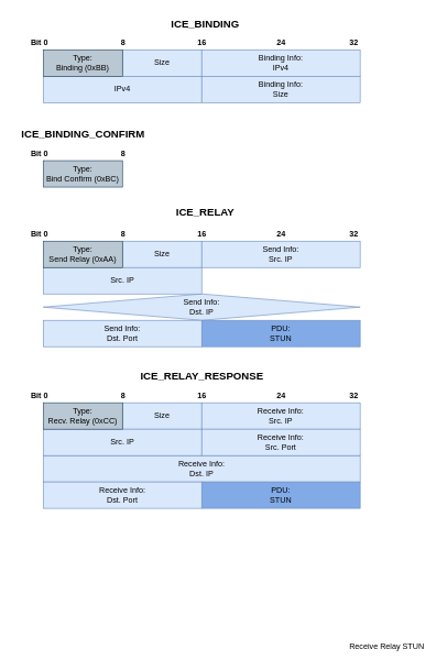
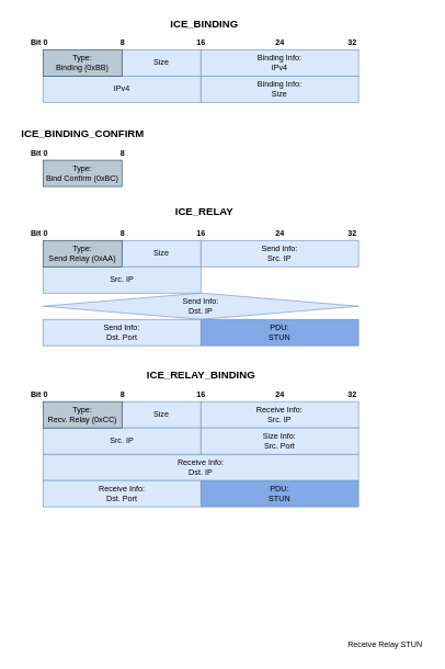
  <mxCell id="0" />
  <mxCell id="1" parent="0" />
  <mxCell id="2" value="Size" style="rounded=0;whiteSpace=wrap;html=1;fillColor=#dae8fc;strokeColor=#6c8ebf;" vertex="1" parent="1"><mxGeometry x="185" y="610" width="120" height="40" as="geometry" /></mxCell>
  <mxCell id="3" value="Size" style="rounded=0;whiteSpace=wrap;html=1;fillColor=#dae8fc;strokeColor=#6c8ebf;" vertex="1" parent="1"><mxGeometry x="185" y="365" width="120" height="40" as="geometry" /></mxCell>
  <mxCell id="4" value="Size" style="rounded=0;whiteSpace=wrap;html=1;fillColor=#dae8fc;strokeColor=#6c8ebf;" vertex="1" parent="1"><mxGeometry x="185" y="75" width="120" height="40" as="geometry" /></mxCell>
  <mxCell id="5" value="Binding Info:&lt;div&gt;&lt;/div&gt;&lt;div&gt;IPv4&lt;/div&gt;" style="rounded=0;whiteSpace=wrap;html=1;fillColor=#dae8fc;strokeColor=#6c8ebf;" parent="1" vertex="1"><mxGeometry x="305" y="75" width="240" height="40" as="geometry" /></mxCell>
  <mxCell id="6" value="Bit 0" style="text;html=1;align=center;verticalAlign=middle;resizable=0;points=[];autosize=1;strokeColor=none;fillColor=none;fontStyle=1" parent="1" vertex="1"><mxGeometry x="34" y="50" width="50" height="30" as="geometry" /></mxCell>
  <mxCell id="7" value="8" style="text;html=1;align=center;verticalAlign=middle;resizable=0;points=[];autosize=1;strokeColor=none;fillColor=none;fontStyle=1" parent="1" vertex="1"><mxGeometry x="171" y="50" width="30" height="30" as="geometry" /></mxCell>
  <mxCell id="8" value="32" style="text;html=1;align=center;verticalAlign=middle;resizable=0;points=[];autosize=1;strokeColor=none;fillColor=none;fontStyle=1" parent="1" vertex="1"><mxGeometry x="515" y="50" width="40" height="30" as="geometry" /></mxCell>
  <mxCell id="9" value="ICE_BINDING" style="text;html=1;align=center;verticalAlign=middle;resizable=0;points=[];autosize=1;strokeColor=none;fillColor=none;fontStyle=1;fontSize=16;" parent="1" vertex="1"><mxGeometry x="245" y="20" width="130" height="30" as="geometry" /></mxCell>
  <mxCell id="10" value="&lt;div&gt;Type:&lt;/div&gt;Bind Confirm (0xBC)" style="rounded=0;whiteSpace=wrap;html=1;fillColor=#bac8d3;strokeColor=#23445d;" parent="1" vertex="1"><mxGeometry x="65" y="243" width="120" height="40" as="geometry" /></mxCell>
  <mxCell id="11" value="Bit 0" style="text;html=1;align=center;verticalAlign=middle;resizable=0;points=[];autosize=1;strokeColor=none;fillColor=none;fontStyle=1" parent="1" vertex="1"><mxGeometry x="34" y="340" width="50" height="30" as="geometry" /></mxCell>
  <mxCell id="12" value="8" style="text;html=1;align=center;verticalAlign=middle;resizable=0;points=[];autosize=1;strokeColor=none;fillColor=none;fontStyle=1" parent="1" vertex="1"><mxGeometry x="171" y="340" width="30" height="30" as="geometry" /></mxCell>
  <mxCell id="13" value="ICE_RELAY" style="text;html=1;align=center;verticalAlign=middle;resizable=0;points=[];autosize=1;strokeColor=none;fillColor=none;fontStyle=1;fontSize=16;" parent="1" vertex="1"><mxGeometry x="255" y="305" width="110" height="30" as="geometry" /></mxCell>
  <mxCell id="14" value="&lt;div&gt;Send Info:&lt;/div&gt;&lt;div&gt;Src. IP&lt;/div&gt;" style="rounded=0;whiteSpace=wrap;html=1;fillColor=#dae8fc;strokeColor=#6c8ebf;" parent="1" vertex="1"><mxGeometry x="305" y="365" width="240" height="40" as="geometry" /></mxCell>
  <mxCell id="15" value="&lt;div&gt;Send Info:&lt;/div&gt;&lt;div&gt;Dst. IP&lt;/div&gt;" style="rhombus;whiteSpace=wrap;html=1;fillColor=#dae8fc;strokeColor=#6c8ebf;" parent="1" vertex="1"><mxGeometry x="65" y="445" width="480" height="40" as="geometry" /></mxCell>
  <mxCell id="16" value="16" style="text;html=1;align=center;verticalAlign=middle;resizable=0;points=[];autosize=1;strokeColor=none;fillColor=none;fontStyle=1" parent="1" vertex="1"><mxGeometry x="285" y="340" width="40" height="30" as="geometry" /></mxCell>
  <mxCell id="17" value="24" style="text;html=1;align=center;verticalAlign=middle;resizable=0;points=[];autosize=1;strokeColor=none;fillColor=none;fontStyle=1" parent="1" vertex="1"><mxGeometry x="405" y="340" width="40" height="30" as="geometry" /></mxCell>
  <mxCell id="18" value="PDU:&lt;div&gt;STUN&lt;/div&gt;" style="rounded=0;whiteSpace=wrap;html=1;fillColor=#81AAE6;strokeColor=#6c8ebf;gradientColor=none;" parent="1" vertex="1"><mxGeometry x="305" y="485" width="240" height="40" as="geometry" /></mxCell>
  <mxCell id="19" value="Receive Relay STUN" style="text;html=1;align=center;verticalAlign=middle;resizable=0;points=[];autosize=1;strokeColor=none;fillColor=none;" parent="1" vertex="1"><mxGeometry x="515" y="965" width="140" height="30" as="geometry" /></mxCell>
  <mxCell id="20" value="IPv4" style="rounded=0;whiteSpace=wrap;html=1;fillColor=#dae8fc;strokeColor=#6c8ebf;" parent="1" vertex="1"><mxGeometry x="65" y="115" width="240" height="40" as="geometry" /></mxCell>
  <mxCell id="21" value="&lt;div&gt;Binding Info:&lt;/div&gt;Size" style="rounded=0;whiteSpace=wrap;html=1;fillColor=#dae8fc;strokeColor=#6c8ebf;" parent="1" vertex="1"><mxGeometry x="305" y="115" width="240" height="40" as="geometry" /></mxCell>
  <mxCell id="22" value="&lt;div&gt;Type:&lt;/div&gt;Binding (0xBB)" style="rounded=0;whiteSpace=wrap;html=1;fillColor=#bac8d3;strokeColor=#23445d;" parent="1" vertex="1"><mxGeometry x="65" y="75" width="120" height="40" as="geometry" /></mxCell>
  <mxCell id="23" value="16" style="text;html=1;align=center;verticalAlign=middle;resizable=0;points=[];autosize=1;strokeColor=none;fillColor=none;fontStyle=1" parent="1" vertex="1"><mxGeometry x="285" y="50" width="40" height="30" as="geometry" /></mxCell>
  <mxCell id="24" value="24" style="text;html=1;align=center;verticalAlign=middle;resizable=0;points=[];autosize=1;strokeColor=none;fillColor=none;fontStyle=1" parent="1" vertex="1"><mxGeometry x="405" y="50" width="40" height="30" as="geometry" /></mxCell>
  <mxCell id="25" value="ICE_BINDING_CONFIRM" style="text;html=1;align=center;verticalAlign=middle;resizable=0;points=[];autosize=1;strokeColor=none;fillColor=none;fontStyle=1;fontSize=16;" parent="1" vertex="1"><mxGeometry x="20" y="188" width="210" height="30" as="geometry" /></mxCell>
  <mxCell id="26" value="&lt;div&gt;&lt;span style=&quot;background-color: initial;&quot;&gt;Src. IP&lt;/span&gt;&lt;br&gt;&lt;/div&gt;" style="rounded=0;whiteSpace=wrap;html=1;fillColor=#dae8fc;strokeColor=#6c8ebf;" parent="1" vertex="1"><mxGeometry x="65" y="405" width="240" height="40" as="geometry" /></mxCell>
  <mxCell id="27" value="&lt;div&gt;Send Info:&lt;/div&gt;&lt;div&gt;Dst. Port&lt;/div&gt;" style="rounded=0;whiteSpace=wrap;html=1;fillColor=#dae8fc;strokeColor=#6c8ebf;" parent="1" vertex="1"><mxGeometry x="65" y="485" width="240" height="40" as="geometry" /></mxCell>
  <mxCell id="28" value="32" style="text;html=1;align=center;verticalAlign=middle;resizable=0;points=[];autosize=1;strokeColor=none;fillColor=none;fontStyle=1" parent="1" vertex="1"><mxGeometry x="515" y="340" width="40" height="30" as="geometry" /></mxCell>
  <mxCell id="29" value="&lt;div&gt;Type:&lt;/div&gt;Send Relay (0xAA)" style="rounded=0;whiteSpace=wrap;html=1;fillColor=#bac8d3;strokeColor=#23445d;" parent="1" vertex="1"><mxGeometry x="65" y="365" width="120" height="40" as="geometry" /></mxCell>
  <mxCell id="30" value="Bit 0" style="text;html=1;align=center;verticalAlign=middle;resizable=0;points=[];autosize=1;strokeColor=none;fillColor=none;fontStyle=1" parent="1" vertex="1"><mxGeometry x="34" y="585" width="50" height="30" as="geometry" /></mxCell>
  <mxCell id="31" value="8" style="text;html=1;align=center;verticalAlign=middle;resizable=0;points=[];autosize=1;strokeColor=none;fillColor=none;fontStyle=1" parent="1" vertex="1"><mxGeometry x="171" y="585" width="30" height="30" as="geometry" /></mxCell>
- <mxCell id="32" value="ICE_RELAY_RESPONSE" style="text;html=1;align=center;verticalAlign=middle;resizable=0;points=[];autosize=1;strokeColor=none;fillColor=none;fontStyle=1;fontSize=16;" parent="1" vertex="1"><mxGeometry x="200" y="555" width="210" height="30" as="geometry" /></mxCell>
+ <mxCell id="32" value="ICE_RELAY_BINDING" style="text;html=1;align=center;verticalAlign=middle;resizable=0;points=[];autosize=1;strokeColor=none;fillColor=none;fontStyle=1;fontSize=16;" parent="1" vertex="1"><mxGeometry x="200" y="555" width="210" height="30" as="geometry" /></mxCell>
  <mxCell id="33" value="&lt;div&gt;Receive Info:&lt;/div&gt;&lt;div&gt;Src. IP&lt;/div&gt;" style="rounded=0;whiteSpace=wrap;html=1;fillColor=#dae8fc;strokeColor=#6c8ebf;" parent="1" vertex="1"><mxGeometry x="305" y="610" width="240" height="40" as="geometry" /></mxCell>
  <mxCell id="34" value="&lt;div&gt;Receive Info:&lt;/div&gt;&lt;div&gt;Dst. IP&lt;/div&gt;" style="rounded=0;whiteSpace=wrap;html=1;fillColor=#dae8fc;strokeColor=#6c8ebf;" parent="1" vertex="1"><mxGeometry x="65" y="690" width="480" height="40" as="geometry" /></mxCell>
  <mxCell id="35" value="16" style="text;html=1;align=center;verticalAlign=middle;resizable=0;points=[];autosize=1;strokeColor=none;fillColor=none;fontStyle=1" parent="1" vertex="1"><mxGeometry x="285" y="585" width="40" height="30" as="geometry" /></mxCell>
  <mxCell id="36" value="24" style="text;html=1;align=center;verticalAlign=middle;resizable=0;points=[];autosize=1;strokeColor=none;fillColor=none;fontStyle=1" parent="1" vertex="1"><mxGeometry x="405" y="585" width="40" height="30" as="geometry" /></mxCell>
  <mxCell id="37" value="PDU:&lt;div&gt;STUN&lt;/div&gt;" style="rounded=0;whiteSpace=wrap;html=1;fillColor=#81AAE6;strokeColor=#6c8ebf;" parent="1" vertex="1"><mxGeometry x="305" y="730" width="240" height="40" as="geometry" /></mxCell>
  <mxCell id="38" value="&lt;div&gt;&lt;span style=&quot;background-color: initial;&quot;&gt;Src. IP&lt;/span&gt;&lt;br&gt;&lt;/div&gt;" style="rounded=0;whiteSpace=wrap;html=1;fillColor=#dae8fc;strokeColor=#6c8ebf;" parent="1" vertex="1"><mxGeometry x="65" y="650" width="240" height="40" as="geometry" /></mxCell>
- <mxCell id="39" value="Receive Info:&lt;br&gt;Src. Port" style="rounded=0;whiteSpace=wrap;html=1;fillColor=#dae8fc;strokeColor=#6c8ebf;" parent="1" vertex="1"><mxGeometry x="305" y="650" width="240" height="40" as="geometry" /></mxCell>
+ <mxCell id="39" value="Size Info:&lt;br&gt;Src. Port" style="rounded=0;whiteSpace=wrap;html=1;fillColor=#dae8fc;strokeColor=#6c8ebf;" parent="1" vertex="1"><mxGeometry x="305" y="650" width="240" height="40" as="geometry" /></mxCell>
  <mxCell id="40" value="&lt;div&gt;Receive Info:&lt;/div&gt;&lt;div&gt;Dst. Port&lt;/div&gt;" style="rounded=0;whiteSpace=wrap;html=1;fillColor=#dae8fc;strokeColor=#6c8ebf;" parent="1" vertex="1"><mxGeometry x="65" y="730" width="240" height="40" as="geometry" /></mxCell>
  <mxCell id="41" value="32" style="text;html=1;align=center;verticalAlign=middle;resizable=0;points=[];autosize=1;strokeColor=none;fillColor=none;fontStyle=1" parent="1" vertex="1"><mxGeometry x="515" y="585" width="40" height="30" as="geometry" /></mxCell>
  <mxCell id="42" value="&lt;div&gt;Type:&lt;/div&gt;Recv. Relay (0xCC)" style="rounded=0;whiteSpace=wrap;html=1;fillColor=#bac8d3;strokeColor=#23445d;" parent="1" vertex="1"><mxGeometry x="65" y="610" width="120" height="40" as="geometry" /></mxCell>
  <mxCell id="43" value="Bit 0" style="text;html=1;align=center;verticalAlign=middle;resizable=0;points=[];autosize=1;strokeColor=none;fillColor=none;fontStyle=1" parent="1" vertex="1"><mxGeometry x="34" y="218" width="50" height="30" as="geometry" /></mxCell>
  <mxCell id="44" value="8" style="text;html=1;align=center;verticalAlign=middle;resizable=0;points=[];autosize=1;strokeColor=none;fillColor=none;fontStyle=1" parent="1" vertex="1"><mxGeometry x="171" y="218" width="30" height="30" as="geometry" /></mxCell>
